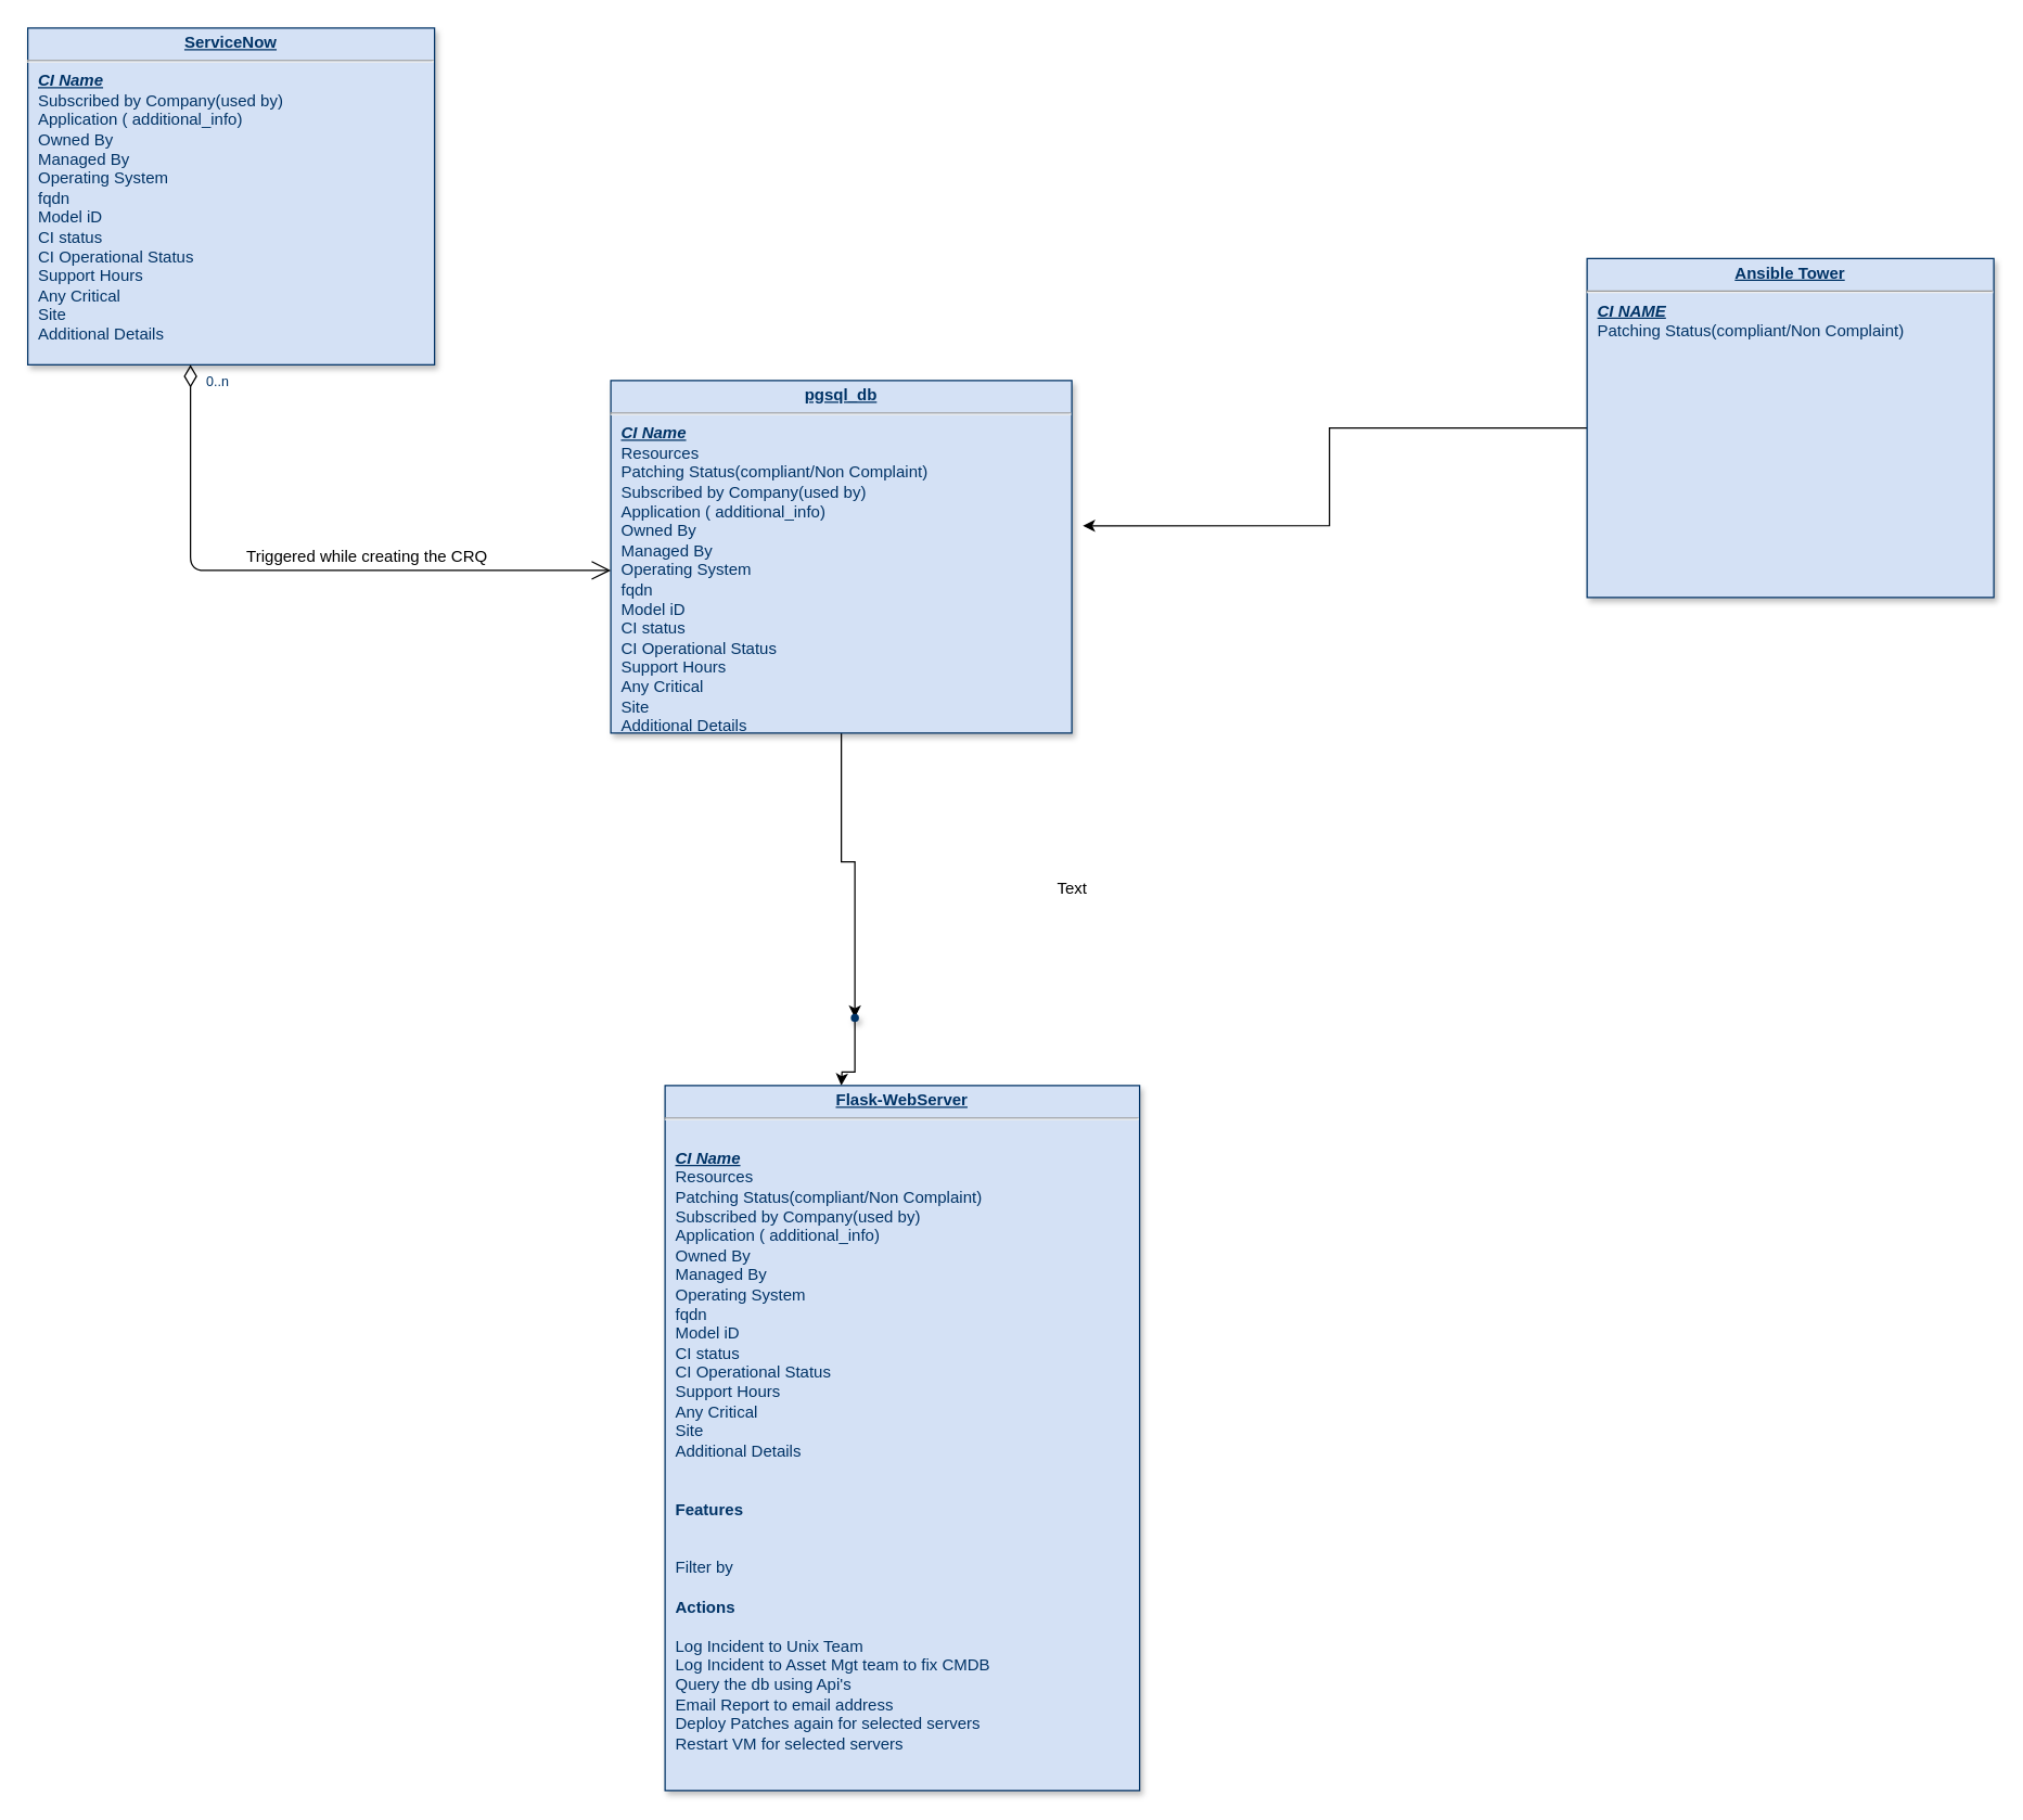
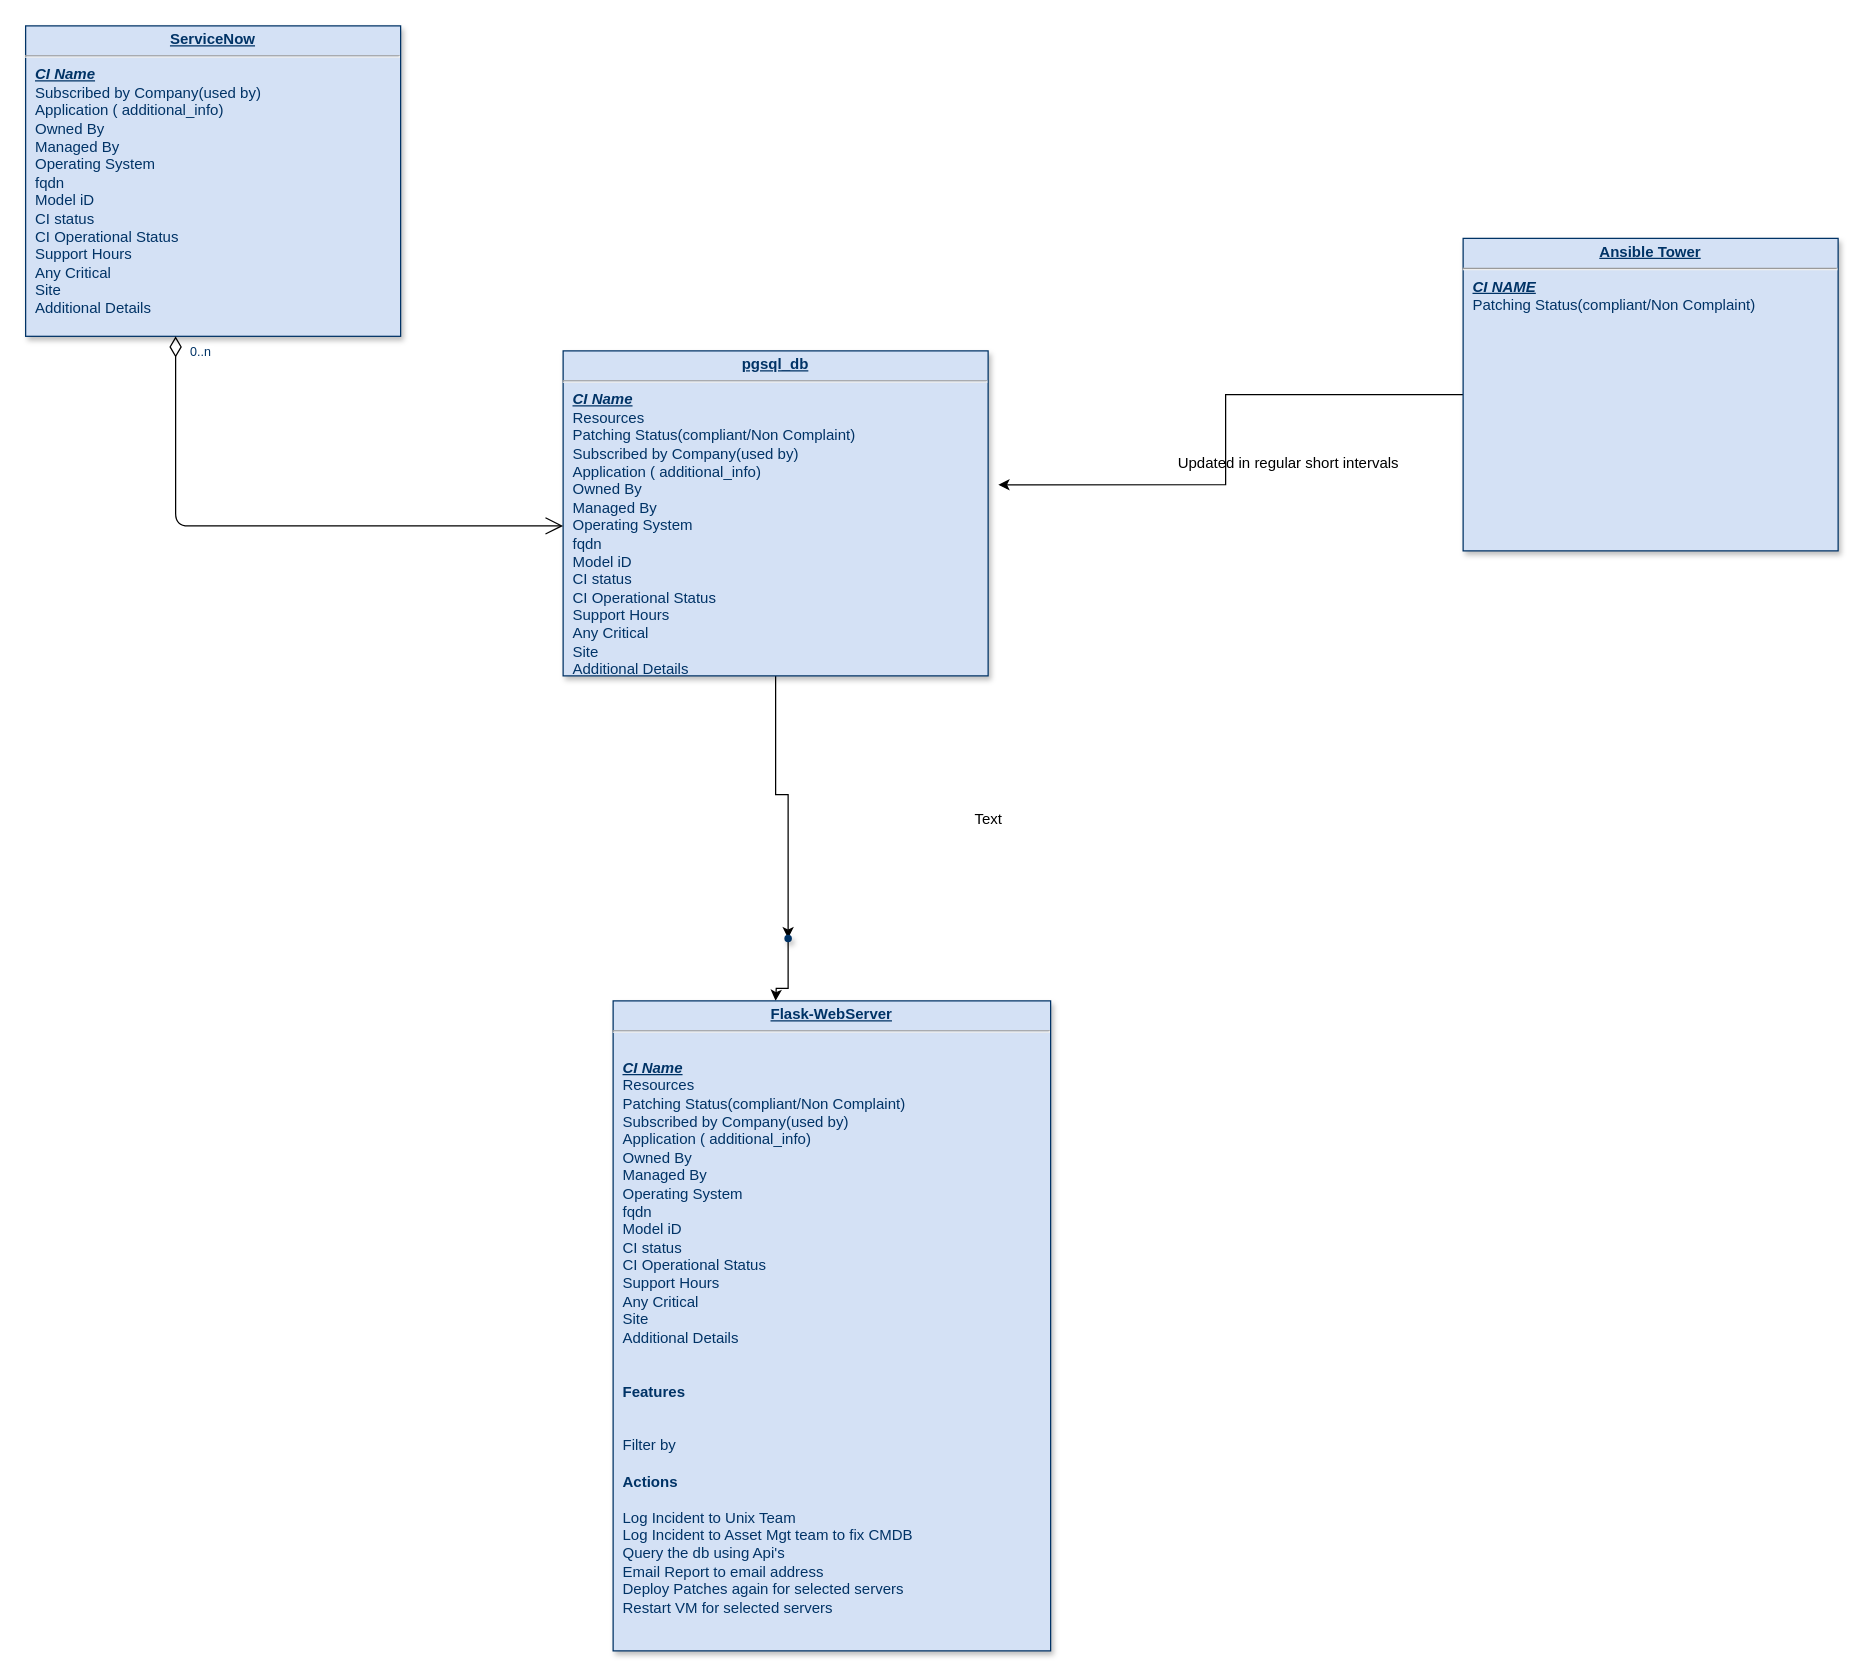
  <mxCell id="0" />
  <mxCell id="1" parent="0" />
  <mxCell id="2" value="" style="edgeStyle=orthogonalEdgeStyle;rounded=0;orthogonalLoop=1;jettySize=auto;html=1;" edge="1" parent="1" source="3" target="11"><mxGeometry relative="1" as="geometry" /></mxCell>
  <mxCell id="3" value="&lt;p style=&quot;margin: 0px ; margin-top: 4px ; text-align: center ; text-decoration: underline&quot;&gt;&lt;strong&gt;pgsql_db&lt;/strong&gt;&lt;/p&gt;&lt;hr&gt;&lt;p style=&quot;margin: 0px ; margin-left: 8px&quot;&gt;&lt;u style=&quot;font-weight: bold ; font-style: italic&quot;&gt;CI Name&lt;/u&gt;&lt;/p&gt;&lt;p style=&quot;margin: 0px ; margin-left: 8px&quot;&gt;Resources&lt;/p&gt;&lt;p style=&quot;margin: 0px 0px 0px 8px&quot;&gt;Patching Status(compliant/Non Complaint)&lt;/p&gt;&lt;p style=&quot;margin: 0px 0px 0px 8px&quot;&gt;&lt;span&gt;Subscribed by Company(used by)&lt;/span&gt;&lt;br&gt;&lt;/p&gt;&lt;p style=&quot;margin: 0px 0px 0px 8px&quot;&gt;Application ( additional_info)&lt;/p&gt;&lt;p style=&quot;margin: 0px 0px 0px 8px&quot;&gt;Owned By&lt;br&gt;&lt;/p&gt;&lt;p style=&quot;margin: 0px 0px 0px 8px&quot;&gt;Managed By&lt;/p&gt;&lt;p style=&quot;margin: 0px 0px 0px 8px&quot;&gt;Operating System&lt;/p&gt;&lt;p style=&quot;margin: 0px 0px 0px 8px&quot;&gt;fqdn&lt;/p&gt;&lt;p style=&quot;margin: 0px 0px 0px 8px&quot;&gt;Model iD&lt;/p&gt;&lt;p style=&quot;margin: 0px 0px 0px 8px&quot;&gt;CI status&lt;/p&gt;&lt;p style=&quot;margin: 0px 0px 0px 8px&quot;&gt;CI Operational Status&lt;/p&gt;&lt;p style=&quot;margin: 0px 0px 0px 8px&quot;&gt;Support Hours&lt;/p&gt;&lt;p style=&quot;margin: 0px 0px 0px 8px&quot;&gt;Any Critical&lt;/p&gt;&lt;p style=&quot;margin: 0px 0px 0px 8px&quot;&gt;Site&lt;/p&gt;&lt;p style=&quot;margin: 0px 0px 0px 8px&quot;&gt;Additional Details&lt;/p&gt;&lt;p style=&quot;margin: 0px ; margin-left: 8px&quot;&gt;&lt;br&gt;&lt;/p&gt;&lt;p style=&quot;margin: 0px ; margin-left: 8px&quot;&gt;&lt;br&gt;&lt;/p&gt;&lt;p style=&quot;margin: 0px ; margin-left: 8px&quot;&gt;&lt;br&gt;&lt;/p&gt;&lt;p style=&quot;margin: 0px ; margin-left: 8px&quot;&gt;&lt;br&gt;&lt;/p&gt;&lt;p style=&quot;margin: 0px ; margin-left: 8px&quot;&gt;&lt;br&gt;&lt;/p&gt;&lt;p style=&quot;margin: 0px ; margin-left: 8px&quot;&gt;&lt;br&gt;&lt;/p&gt;" style="verticalAlign=top;align=left;overflow=fill;fontSize=12;fontFamily=Helvetica;html=1;strokeColor=#003366;shadow=1;fillColor=#D4E1F5;fontColor=#003366" parent="1" vertex="1"><mxGeometry x="450" y="280" width="340" height="260" as="geometry" /></mxCell>
  <mxCell id="4" value="&lt;p style=&quot;margin: 0px ; margin-top: 4px ; text-align: center ; text-decoration: underline&quot;&gt;&lt;strong&gt;ServiceNow&lt;/strong&gt;&lt;/p&gt;&lt;hr&gt;&lt;p style=&quot;margin: 0px ; margin-left: 8px&quot;&gt;&lt;b&gt;&lt;i&gt;&lt;u&gt;CI Name&lt;/u&gt;&lt;/i&gt;&lt;/b&gt;&lt;br&gt;&lt;/p&gt;&lt;p style=&quot;margin: 0px ; margin-left: 8px&quot;&gt;Subscribed by Company(used by)&lt;/p&gt;&lt;p style=&quot;margin: 0px ; margin-left: 8px&quot;&gt;Application ( additional_info)&lt;/p&gt;&lt;p style=&quot;margin: 0px ; margin-left: 8px&quot;&gt;&lt;span&gt;Owned By&lt;/span&gt;&lt;br&gt;&lt;/p&gt;&lt;p style=&quot;margin: 0px ; margin-left: 8px&quot;&gt;Managed By&lt;/p&gt;&lt;p style=&quot;margin: 0px ; margin-left: 8px&quot;&gt;Operating System&lt;/p&gt;&lt;p style=&quot;margin: 0px ; margin-left: 8px&quot;&gt;fqdn&lt;/p&gt;&lt;p style=&quot;margin: 0px ; margin-left: 8px&quot;&gt;Model iD&lt;/p&gt;&lt;p style=&quot;margin: 0px ; margin-left: 8px&quot;&gt;CI status&lt;/p&gt;&lt;p style=&quot;margin: 0px ; margin-left: 8px&quot;&gt;CI Operational Status&lt;/p&gt;&lt;p style=&quot;margin: 0px ; margin-left: 8px&quot;&gt;Support Hours&lt;/p&gt;&lt;p style=&quot;margin: 0px ; margin-left: 8px&quot;&gt;Any Critical&lt;/p&gt;&lt;p style=&quot;margin: 0px ; margin-left: 8px&quot;&gt;Site&lt;/p&gt;&lt;p style=&quot;margin: 0px ; margin-left: 8px&quot;&gt;Additional Details&lt;/p&gt;" style="verticalAlign=top;align=left;overflow=fill;fontSize=12;fontFamily=Helvetica;html=1;strokeColor=#003366;shadow=1;fillColor=#D4E1F5;fontColor=#003366" parent="1" vertex="1"><mxGeometry x="20" y="20" width="300" height="248.36" as="geometry" /></mxCell>
  <mxCell id="5" value="" style="edgeStyle=orthogonalEdgeStyle;rounded=0;orthogonalLoop=1;jettySize=auto;html=1;entryX=1.024;entryY=0.412;entryDx=0;entryDy=0;entryPerimeter=0;" edge="1" parent="1" source="6" target="3"><mxGeometry relative="1" as="geometry"><mxPoint x="630" y="410" as="targetPoint" /></mxGeometry></mxCell>
  <mxCell id="6" value="&lt;p style=&quot;margin: 0px ; margin-top: 4px ; text-align: center ; text-decoration: underline&quot;&gt;&lt;b&gt;Ansible Tower&lt;/b&gt;&lt;/p&gt;&lt;hr&gt;&lt;p style=&quot;margin: 0px ; margin-left: 8px&quot;&gt;&lt;b&gt;&lt;u&gt;&lt;i&gt;CI NAME&lt;/i&gt;&lt;/u&gt;&lt;/b&gt;&lt;/p&gt;&lt;p style=&quot;margin: 0px ; margin-left: 8px&quot;&gt;Patching Status(compliant/Non Complaint)&lt;/p&gt;&lt;p style=&quot;margin: 0px ; margin-left: 8px&quot;&gt;&lt;br&gt;&lt;/p&gt;&lt;p style=&quot;margin: 0px ; margin-left: 8px&quot;&gt;&lt;br&gt;&lt;/p&gt;" style="verticalAlign=top;align=left;overflow=fill;fontSize=12;fontFamily=Helvetica;html=1;strokeColor=#003366;shadow=1;fillColor=#D4E1F5;fontColor=#003366" parent="1" vertex="1"><mxGeometry x="1170" y="190" width="300" height="250" as="geometry" /></mxCell>
  <mxCell id="7" value="" style="endArrow=open;endSize=12;startArrow=diamondThin;startSize=14;startFill=0;edgeStyle=orthogonalEdgeStyle" parent="1" source="4" target="3" edge="1"><mxGeometry x="620" y="340" as="geometry"><mxPoint x="610" y="120" as="sourcePoint" /><mxPoint x="770" y="120" as="targetPoint" /><Array as="points"><mxPoint x="140" y="420" /></Array></mxGeometry></mxCell>
  <mxCell id="8" value="0..n" style="resizable=0;align=left;verticalAlign=top;labelBackgroundColor=#ffffff;fontSize=10;strokeColor=#003366;shadow=1;fillColor=#D4E1F5;fontColor=#003366" parent="7" connectable="0" vertex="1"><mxGeometry x="-1" relative="1" as="geometry"><mxPoint x="10" as="offset" /></mxGeometry></mxCell>
  <mxCell id="9" value="" style="resizable=0;align=right;verticalAlign=top;labelBackgroundColor=#ffffff;fontSize=10;strokeColor=#003366;shadow=1;fillColor=#D4E1F5;fontColor=#003366" parent="7" connectable="0" vertex="1"><mxGeometry x="1" relative="1" as="geometry"><mxPoint x="20" y="-25.0" as="offset" /></mxGeometry></mxCell>
  <mxCell id="10" value="" style="edgeStyle=orthogonalEdgeStyle;rounded=0;orthogonalLoop=1;jettySize=auto;html=1;" edge="1" parent="1" source="11"><mxGeometry relative="1" as="geometry"><mxPoint x="620" y="800" as="targetPoint" /></mxGeometry></mxCell>
  <mxCell id="11" value="" style="shape=waypoint;size=6;pointerEvents=1;points=[];fillColor=#D4E1F5;resizable=0;rotatable=0;perimeter=centerPerimeter;snapToPoint=1;shadow=1;fontColor=#003366;align=left;verticalAlign=top;strokeColor=#003366;" vertex="1" parent="1"><mxGeometry x="610" y="730" width="40" height="40" as="geometry" /></mxCell>
- <mxCell id="12" value="Triggered while creating the CRQ" style="text;html=1;align=center;verticalAlign=middle;resizable=0;points=[];autosize=1;strokeColor=none;" vertex="1" parent="1"><mxGeometry x="175" y="400" width="190" height="20" as="geometry" /></mxCell>
+ <mxCell id="13" value="Updated in regular short intervals" style="text;html=1;align=center;verticalAlign=middle;resizable=0;points=[];autosize=1;strokeColor=none;" vertex="1" parent="1"><mxGeometry x="935" y="360" width="190" height="20" as="geometry" /></mxCell>
  <mxCell id="14" value="Text" style="text;html=1;align=center;verticalAlign=middle;resizable=0;points=[];autosize=1;strokeColor=none;" vertex="1" parent="1"><mxGeometry x="770" y="645" width="40" height="20" as="geometry" /></mxCell>
  <mxCell id="15" value="&lt;p style=&quot;margin: 0px ; margin-top: 4px ; text-align: center ; text-decoration: underline&quot;&gt;&lt;b&gt;Flask-WebServer&lt;/b&gt;&lt;/p&gt;&lt;hr&gt;&lt;p style=&quot;margin: 0px ; margin-left: 8px&quot;&gt;&lt;br&gt;&lt;/p&gt;&lt;p style=&quot;margin: 0px ; margin-left: 8px&quot;&gt;&lt;u style=&quot;font-weight: bold ; font-style: italic&quot;&gt;CI Name&lt;/u&gt;&lt;br&gt;&lt;/p&gt;&lt;p style=&quot;margin: 0px 0px 0px 8px&quot;&gt;Resources&lt;/p&gt;&lt;p style=&quot;margin: 0px 0px 0px 8px&quot;&gt;Patching Status(compliant/Non Complaint)&lt;/p&gt;&lt;p style=&quot;margin: 0px 0px 0px 8px&quot;&gt;Subscribed by Company(used by)&lt;br&gt;&lt;/p&gt;&lt;p style=&quot;margin: 0px 0px 0px 8px&quot;&gt;Application ( additional_info)&lt;/p&gt;&lt;p style=&quot;margin: 0px 0px 0px 8px&quot;&gt;Owned By&lt;br&gt;&lt;/p&gt;&lt;p style=&quot;margin: 0px 0px 0px 8px&quot;&gt;Managed By&lt;/p&gt;&lt;p style=&quot;margin: 0px 0px 0px 8px&quot;&gt;Operating System&lt;/p&gt;&lt;p style=&quot;margin: 0px 0px 0px 8px&quot;&gt;fqdn&lt;/p&gt;&lt;p style=&quot;margin: 0px 0px 0px 8px&quot;&gt;Model iD&lt;/p&gt;&lt;p style=&quot;margin: 0px 0px 0px 8px&quot;&gt;CI status&lt;/p&gt;&lt;p style=&quot;margin: 0px 0px 0px 8px&quot;&gt;CI Operational Status&lt;/p&gt;&lt;p style=&quot;margin: 0px 0px 0px 8px&quot;&gt;Support Hours&lt;/p&gt;&lt;p style=&quot;margin: 0px 0px 0px 8px&quot;&gt;Any Critical&lt;/p&gt;&lt;p style=&quot;margin: 0px 0px 0px 8px&quot;&gt;Site&lt;/p&gt;&lt;p style=&quot;margin: 0px 0px 0px 8px&quot;&gt;Additional Details&lt;/p&gt;&lt;p style=&quot;margin: 0px 0px 0px 8px&quot;&gt;&lt;br&gt;&lt;/p&gt;&lt;p style=&quot;margin: 0px 0px 0px 8px&quot;&gt;&lt;br&gt;&lt;/p&gt;&lt;p style=&quot;margin: 0px ; margin-left: 8px&quot;&gt;&lt;b&gt;Features&lt;/b&gt;&lt;/p&gt;&lt;p style=&quot;margin: 0px ; margin-left: 8px&quot;&gt;&lt;b&gt;&lt;br&gt;&lt;/b&gt;&lt;/p&gt;&lt;p style=&quot;margin: 0px ; margin-left: 8px&quot;&gt;&lt;b&gt;&lt;br&gt;&lt;/b&gt;&lt;/p&gt;&lt;p style=&quot;margin: 0px ; margin-left: 8px&quot;&gt;Filter by&lt;/p&gt;&lt;p style=&quot;margin: 0px ; margin-left: 8px&quot;&gt;&lt;br&gt;&lt;/p&gt;&lt;p style=&quot;margin: 0px ; margin-left: 8px&quot;&gt;&lt;b&gt;Actions&lt;/b&gt;&lt;/p&gt;&lt;p style=&quot;margin: 0px ; margin-left: 8px&quot;&gt;&lt;b&gt;&lt;br&gt;&lt;/b&gt;&lt;/p&gt;&lt;p style=&quot;margin: 0px ; margin-left: 8px&quot;&gt;Log Incident to Unix Team&lt;/p&gt;&lt;p style=&quot;margin: 0px ; margin-left: 8px&quot;&gt;Log Incident to Asset Mgt team to fix CMDB&lt;/p&gt;&lt;p style=&quot;margin: 0px ; margin-left: 8px&quot;&gt;Query the db using Api's&lt;/p&gt;&lt;p style=&quot;margin: 0px ; margin-left: 8px&quot;&gt;Email Report to email address&lt;/p&gt;&lt;p style=&quot;margin: 0px ; margin-left: 8px&quot;&gt;Deploy Patches again for selected servers&lt;/p&gt;&lt;p style=&quot;margin: 0px ; margin-left: 8px&quot;&gt;Restart VM for selected servers&lt;/p&gt;&lt;p style=&quot;margin: 0px ; margin-left: 8px&quot;&gt;&lt;br&gt;&lt;/p&gt;&lt;p style=&quot;margin: 0px ; margin-left: 8px&quot;&gt;&lt;br&gt;&lt;/p&gt;&lt;p style=&quot;margin: 0px ; margin-left: 8px&quot;&gt;&lt;br&gt;&lt;/p&gt;&lt;p style=&quot;margin: 0px ; margin-left: 8px&quot;&gt;&lt;br&gt;&lt;/p&gt;&lt;p style=&quot;margin: 0px ; margin-left: 8px&quot;&gt;&lt;br&gt;&lt;/p&gt;" style="verticalAlign=top;align=left;overflow=fill;fontSize=12;fontFamily=Helvetica;html=1;strokeColor=#003366;shadow=1;fillColor=#D4E1F5;fontColor=#003366" vertex="1" parent="1"><mxGeometry x="490" y="800" width="350" height="520" as="geometry" /></mxCell>
